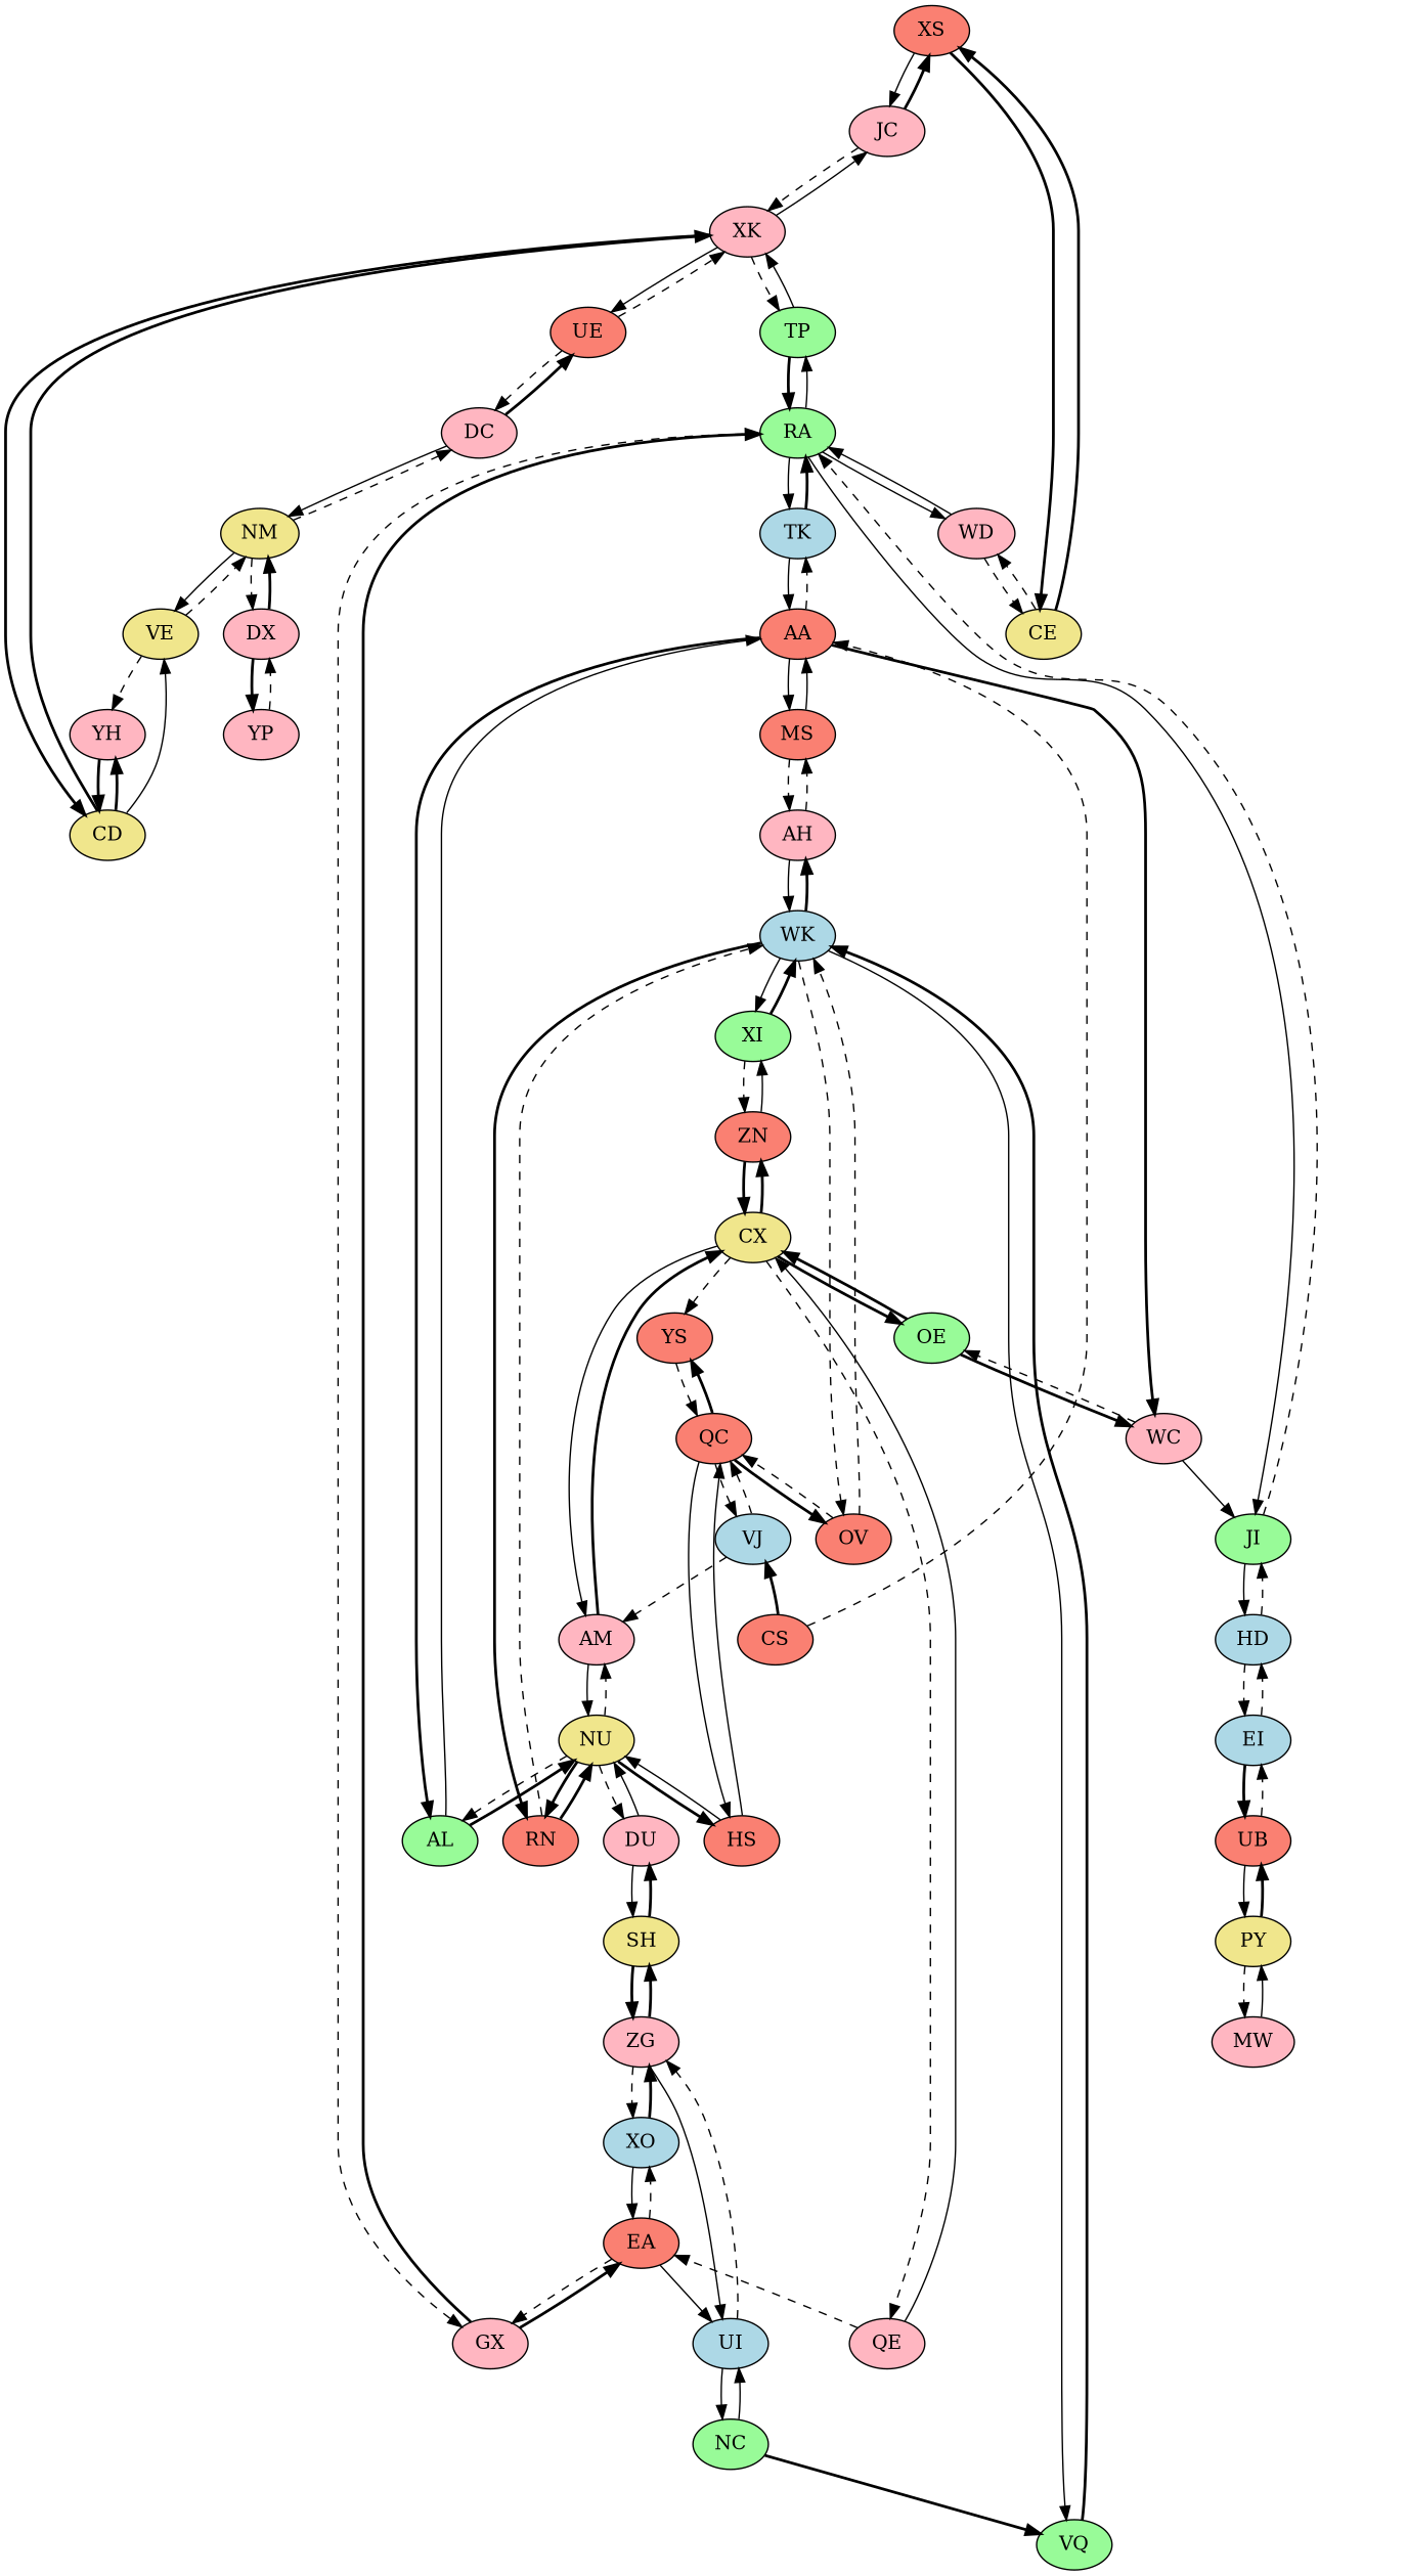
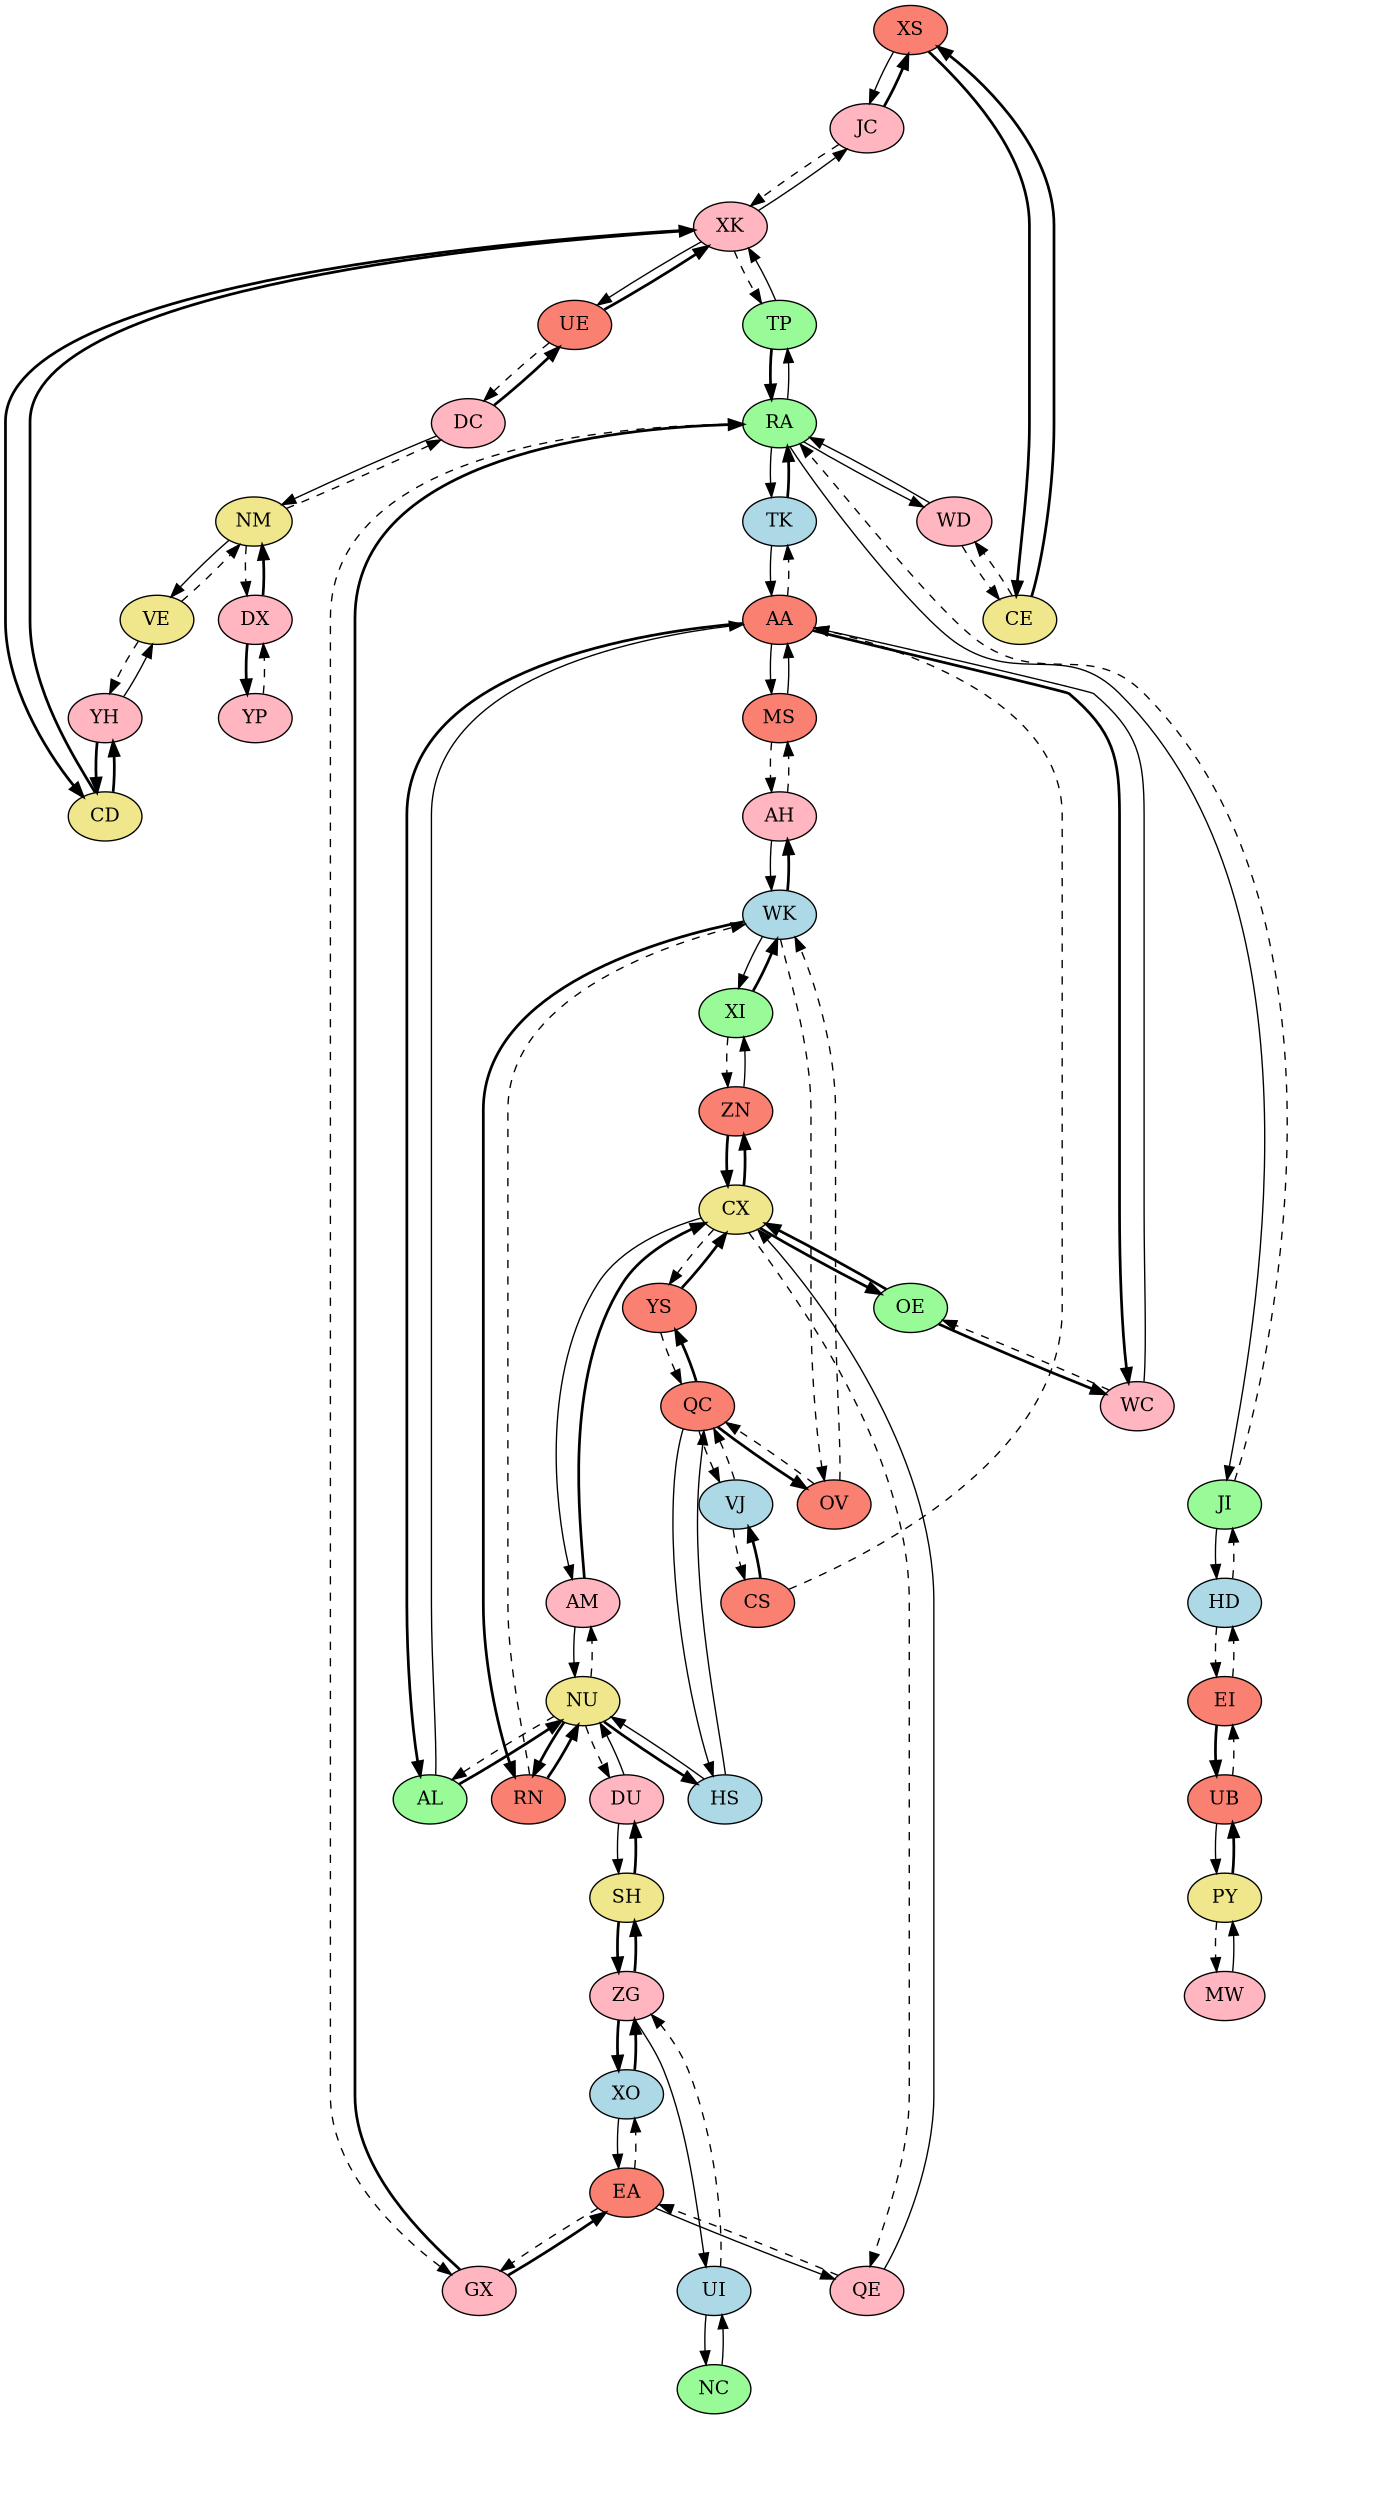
  digraph {
    node [fillcolor=lightpink style=filled]
    edge [style=bold]
    XS [fillcolor=salmon]
    JC
    XK
    CE [fillcolor=khaki]
    CD [fillcolor=khaki]
    TP [fillcolor=palegreen]
    UE [fillcolor=salmon]
    WD
    YH
    RA [fillcolor=palegreen]
    DC
    TK [fillcolor=lightblue]
    AA [fillcolor=salmon]
    WC
    AL [fillcolor=palegreen]
    MS [fillcolor=salmon]
    GX
    JI [fillcolor=palegreen]
    CS [fillcolor=salmon]
    VJ [fillcolor=lightblue]
    OE [fillcolor=palegreen]
    NU [fillcolor=khaki]
    AH
    EA [fillcolor=salmon]
    HD [fillcolor=lightblue]
    PY [fillcolor=khaki]
    UB [fillcolor=salmon]
    MW
-   EI [fillcolor=lightblue]
+   EI [fillcolor=salmon]
    VE [fillcolor=khaki]
    NM [fillcolor=khaki]
    OV [fillcolor=salmon]
    QC [fillcolor=salmon]
    WK [fillcolor=lightblue]
    YS [fillcolor=salmon]
-   HS [fillcolor=salmon]
+   HS [fillcolor=lightblue]
    RN [fillcolor=salmon]
-   VQ [fillcolor=palegreen]
    XI [fillcolor=palegreen]
    CX [fillcolor=khaki]
    ZN [fillcolor=salmon]
    AM
    QE
    DU
    XO [fillcolor=lightblue]
    DX
    YP
    ZG
    UI [fillcolor=lightblue]
    SH [fillcolor=khaki]
    NC [fillcolor=palegreen]
    XS -> JC [style=solid]
    XS -> CE
    JC -> XS
    JC -> XK [style=dashed]
    XK -> JC [style=solid]
    XK -> CD
    XK -> TP [style=dashed]
    XK -> UE [style=solid]
    CE -> XS
    CE -> WD [style=dashed]
    CD -> XK
    CD -> YH
    TP -> XK [style=solid]
    TP -> RA
-   UE -> XK [style=dashed]
+   UE -> XK
    UE -> DC [style=dashed]
    WD -> CE [style=dashed]
    WD -> RA [style=solid]
    YH -> CD
-   CD -> VE [style=solid]
+   YH -> VE [style=solid]
    RA -> TP [style=solid]
    RA -> WD [style=solid]
    RA -> TK [style=solid]
    RA -> GX [style=dashed]
    RA -> JI [style=solid]
    DC -> UE
    DC -> NM [style=solid]
    TK -> RA
    TK -> AA [style=solid]
    AA -> TK [style=dashed]
    AA -> WC
    AA -> AL
    AA -> MS [style=solid]
-   WC -> JI [style=solid]
+   WC -> AA [style=solid]
    WC -> OE [style=dashed]
    AL -> AA [style=solid]
    AL -> NU
    MS -> AA [style=solid]
    MS -> AH [style=dashed]
    GX -> RA
    GX -> EA
    JI -> RA [style=dashed]
    JI -> HD [style=solid]
    CS -> AA [style=dashed]
    CS -> VJ
-   VJ -> AM [style=dashed]
+   VJ -> CS [style=dashed]
    VJ -> QC [style=dashed]
    OE -> WC
    OE -> CX
    NU -> AL [style=dashed]
    NU -> HS
    NU -> RN
    NU -> AM [style=dashed]
    NU -> DU [style=dashed]
    AH -> MS [style=dashed]
    AH -> WK [style=solid]
    EA -> GX [style=dashed]
-   EA -> UI [style=solid]
+   EA -> QE [style=solid]
    EA -> XO [style=dashed]
    HD -> JI [style=dashed]
    HD -> EI [style=dashed]
    PY -> UB
    PY -> MW [style=dashed]
    UB -> PY [style=solid]
    UB -> EI [style=dashed]
    MW -> PY [style=solid]
    EI -> HD [style=dashed]
    EI -> UB
    VE -> YH [style=dashed]
    VE -> NM [style=dashed]
    NM -> DC [style=dashed]
    NM -> VE [style=solid]
    NM -> DX [style=dashed]
    OV -> QC [style=dashed]
    OV -> WK [style=dashed]
    QC -> VJ [style=dashed]
    QC -> OV
    QC -> YS
    QC -> HS [style=solid]
    WK -> AH
    WK -> OV [style=dashed]
    WK -> RN
-   WK -> VQ [style=solid]
    WK -> XI [style=solid]
    YS -> QC [style=dashed]
+   YS -> CX
    HS -> NU [style=solid]
    HS -> QC [style=solid]
    RN -> NU
    RN -> WK [style=dashed]
-   VQ -> WK
    XI -> WK
    XI -> ZN [style=dashed]
    CX -> OE
    CX -> YS [style=dashed]
    CX -> ZN
    CX -> AM [style=solid]
    CX -> QE [style=dashed]
    ZN -> XI [style=solid]
    ZN -> CX
    AM -> NU [style=solid]
    AM -> CX
    QE -> EA [style=dashed]
    QE -> CX [style=solid]
    DU -> NU [style=solid]
    DU -> SH [style=solid]
    XO -> EA [style=solid]
    XO -> ZG
    DX -> NM
    DX -> YP
    YP -> DX [style=dashed]
-   ZG -> XO [style=dashed]
+   ZG -> XO
    ZG -> UI [style=solid]
    ZG -> SH
    UI -> ZG [style=dashed]
    UI -> NC [style=solid]
    SH -> DU
    SH -> ZG
-   NC -> VQ
    NC -> UI [style=solid]
  }
